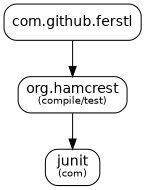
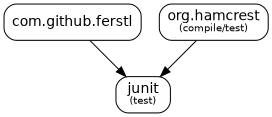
  digraph {
    node [fontname=Helvetica fontsize=14 shape=box style=rounded]
    edge [fontname=Helvetica fontsize=10]
    n1 [label=<<font point-size="14">com.github.ferstl</font>>]
-   n2 [label=<<font point-size="14">junit</font><font point-size="10"><br/>(com)</font>>]
+   n2 [label=<<font point-size="14">junit</font><font point-size="10"><br/>(test)</font>>]
    n3 [label=<<font point-size="14">org.hamcrest</font><font point-size="10"><br/>(compile/test)</font>>]
-   n1 -> n3
+   n1 -> n2
    n3 -> n2
  }
